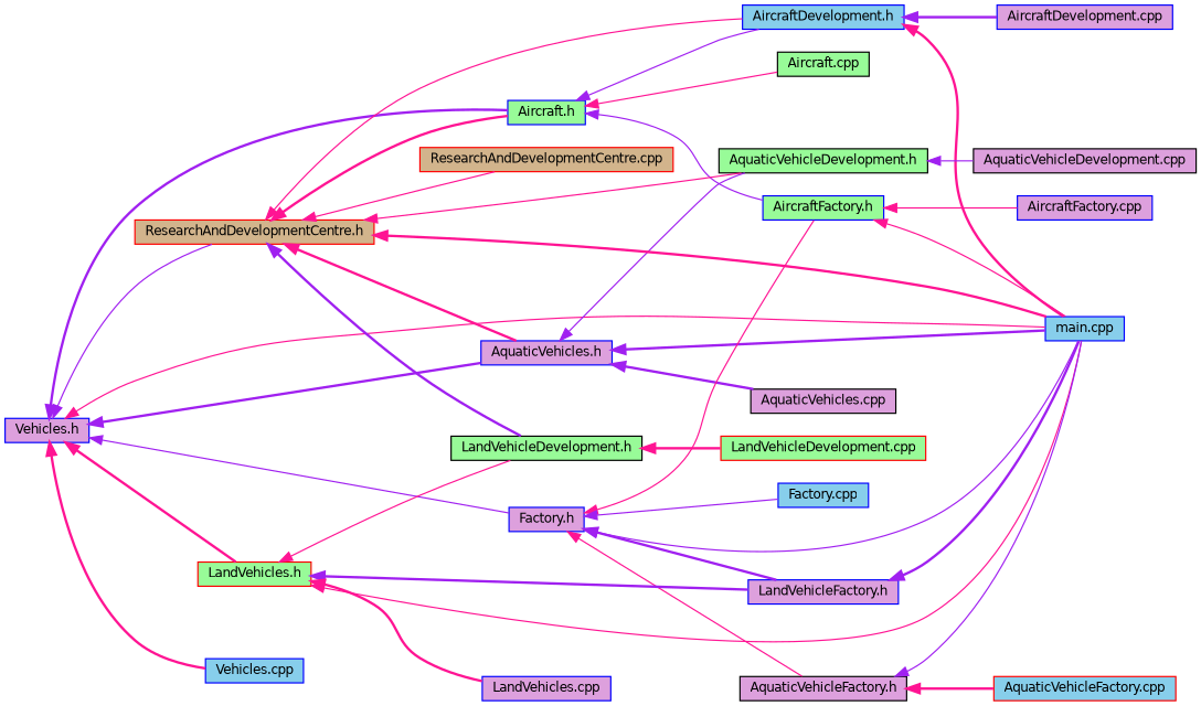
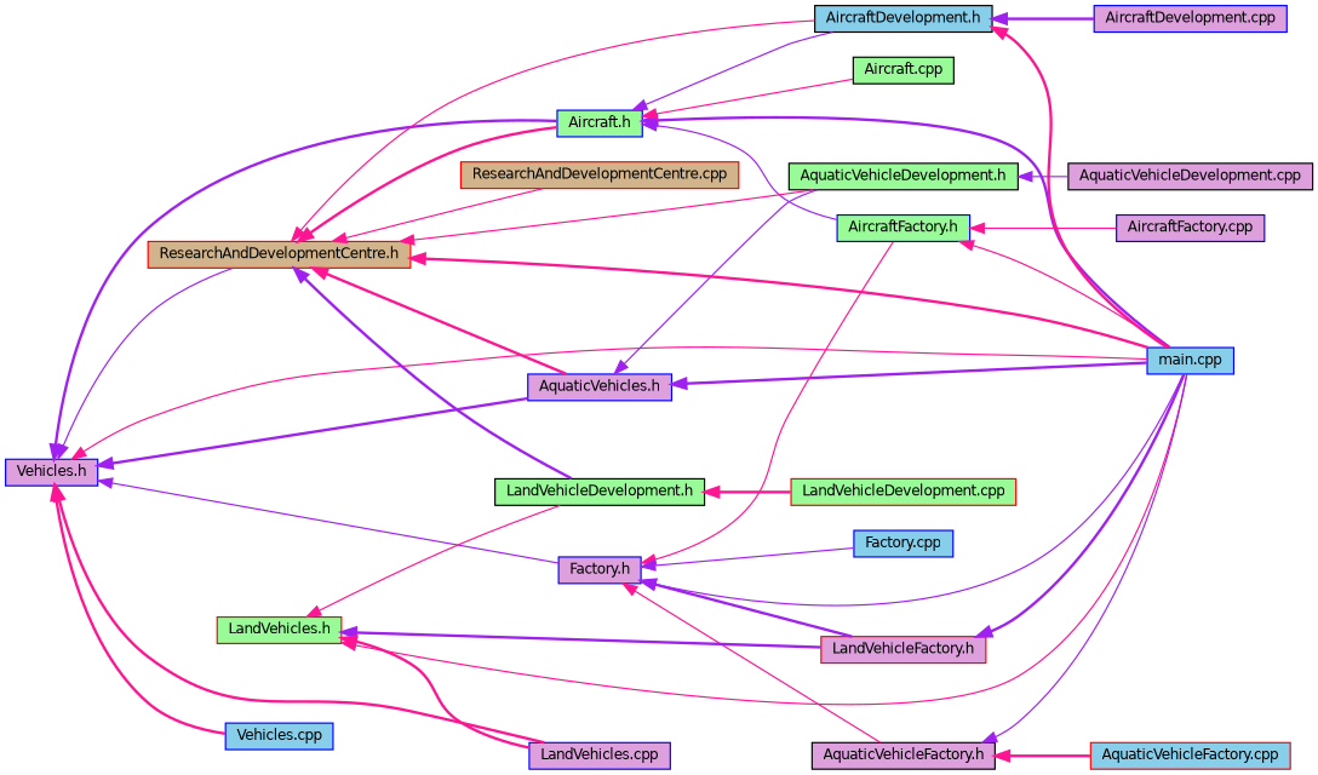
  digraph {
    rankdir=LR
    node [color=blue fillcolor=plum fontname=Helvetica fontsize=10 shape=box style=filled]
    edge [color=deeppink dir=back fontname=Helvetica fontsize=10 labelfontname=Helvetica labelfontsize=10 style=solid]
    n1 [fontcolor=black height=0.2 label="Vehicles.h" width=0.4]
    n2 [fillcolor=palegreen height=0.2 label="Aircraft.h" width=0.4]
    n3 [fillcolor=skyblue height=0.2 label="main.cpp" width=0.4]
    n4 [height=0.2 label="AquaticVehicles.h" width=0.4]
    n5 [height=0.2 label="Factory.h" width=0.4]
    n6 [color=red fillcolor=palegreen height=0.2 label="LandVehicles.h" width=0.4]
    n7 [color=red fillcolor=tan height=0.2 label="ResearchAndDevelopmentCentre.h" width=0.4]
    n8 [fillcolor=skyblue height=0.2 label="Vehicles.cpp" width=0.4]
    n9 [color=black fillcolor=palegreen height=0.2 label="Aircraft.cpp" width=0.4]
-   n10 [fillcolor=skyblue height=0.2 label="AircraftDevelopment.h" width=0.4]
+   n10 [color=black fillcolor=skyblue height=0.2 label="AircraftDevelopment.h" width=0.4]
    n11 [fillcolor=palegreen height=0.2 label="AircraftFactory.h" width=0.4]
    n12 [color=black fillcolor=palegreen height=0.2 label="AquaticVehicleDevelopment.h" width=0.4]
-   n13 [color=black height=0.2 label="AquaticVehicles.cpp" width=0.4]
    n14 [color=black height=0.2 label="AquaticVehicleFactory.h" width=0.4]
    n15 [fillcolor=skyblue height=0.2 label="Factory.cpp" width=0.4]
-   n16 [height=0.2 label="LandVehicleFactory.h" width=0.4]
+   n16 [color=red height=0.2 label="LandVehicleFactory.h" width=0.4]
    n17 [color=black fillcolor=palegreen height=0.2 label="LandVehicleDevelopment.h" width=0.4]
    n18 [height=0.2 label="LandVehicles.cpp" width=0.4]
    n19 [color=red fillcolor=tan height=0.2 label="ResearchAndDevelopmentCentre.cpp" width=0.4]
    n20 [height=0.2 label="AircraftDevelopment.cpp" width=0.4]
    n21 [height=0.2 label="AircraftFactory.cpp" width=0.4]
    n22 [color=black height=0.2 label="AquaticVehicleDevelopment.cpp" width=0.4]
    n23 [color=red fillcolor=skyblue height=0.2 label="AquaticVehicleFactory.cpp" width=0.4]
    n24 [color=red fillcolor=palegreen height=0.2 label="LandVehicleDevelopment.cpp" width=0.4]
    n1 -> n2 [color=purple style=bold]
    n1 -> n3
    n1 -> n4 [color=purple style=bold]
    n1 -> n5 [color=purple]
-   n1 -> n6 [style=bold]
+   n1 -> n18 [style=bold]
    n1 -> n7 [color=purple]
    n1 -> n8 [style=bold]
+   n2 -> n3 [color=purple style=bold]
    n2 -> n9
    n2 -> n10 [color=purple]
    n2 -> n11 [color=purple]
    n4 -> n3 [color=purple style=bold]
    n4 -> n12 [color=purple]
-   n4 -> n13 [color=purple style=bold]
    n5 -> n3 [color=purple]
    n5 -> n11
    n5 -> n14
    n5 -> n15 [color=purple]
    n5 -> n16 [color=purple style=bold]
    n6 -> n3
    n6 -> n16 [color=purple style=bold]
    n6 -> n17
    n6 -> n18 [style=bold]
    n7 -> n2 [style=bold]
    n7 -> n3 [style=bold]
    n7 -> n4 [style=bold]
    n7 -> n10
    n7 -> n12
    n7 -> n17 [color=purple style=bold]
    n7 -> n19
    n10 -> n3 [style=bold]
    n10 -> n20 [color=purple style=bold]
    n11 -> n3
    n11 -> n21
    n12 -> n22 [color=purple]
    n14 -> n3 [color=purple]
    n14 -> n23 [style=bold]
    n16 -> n3 [color=purple style=bold]
    n17 -> n24 [style=bold]
  }
